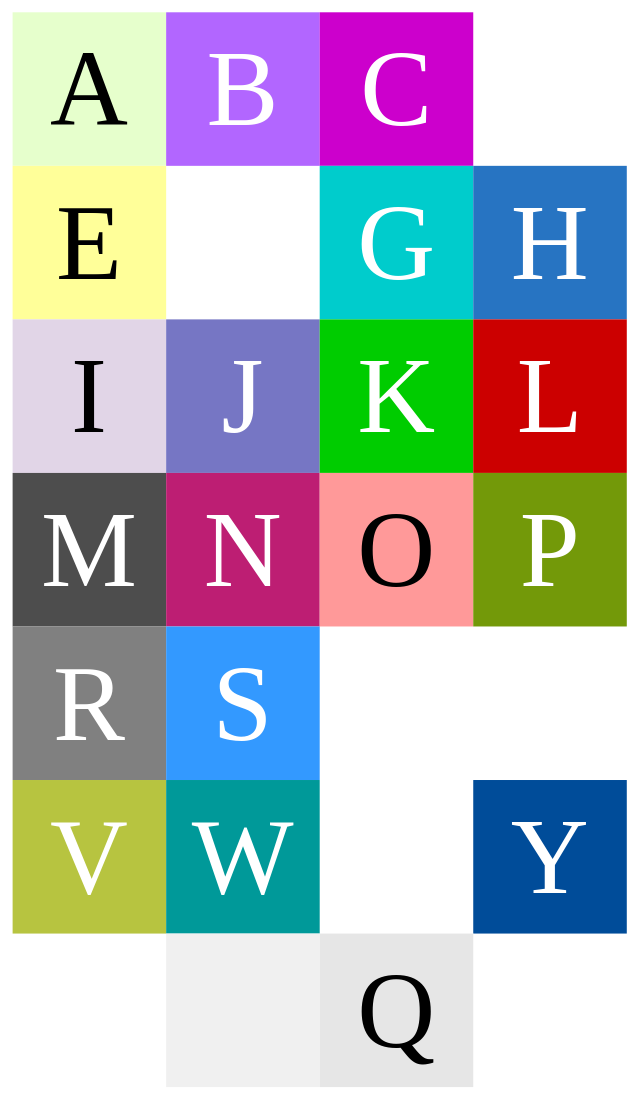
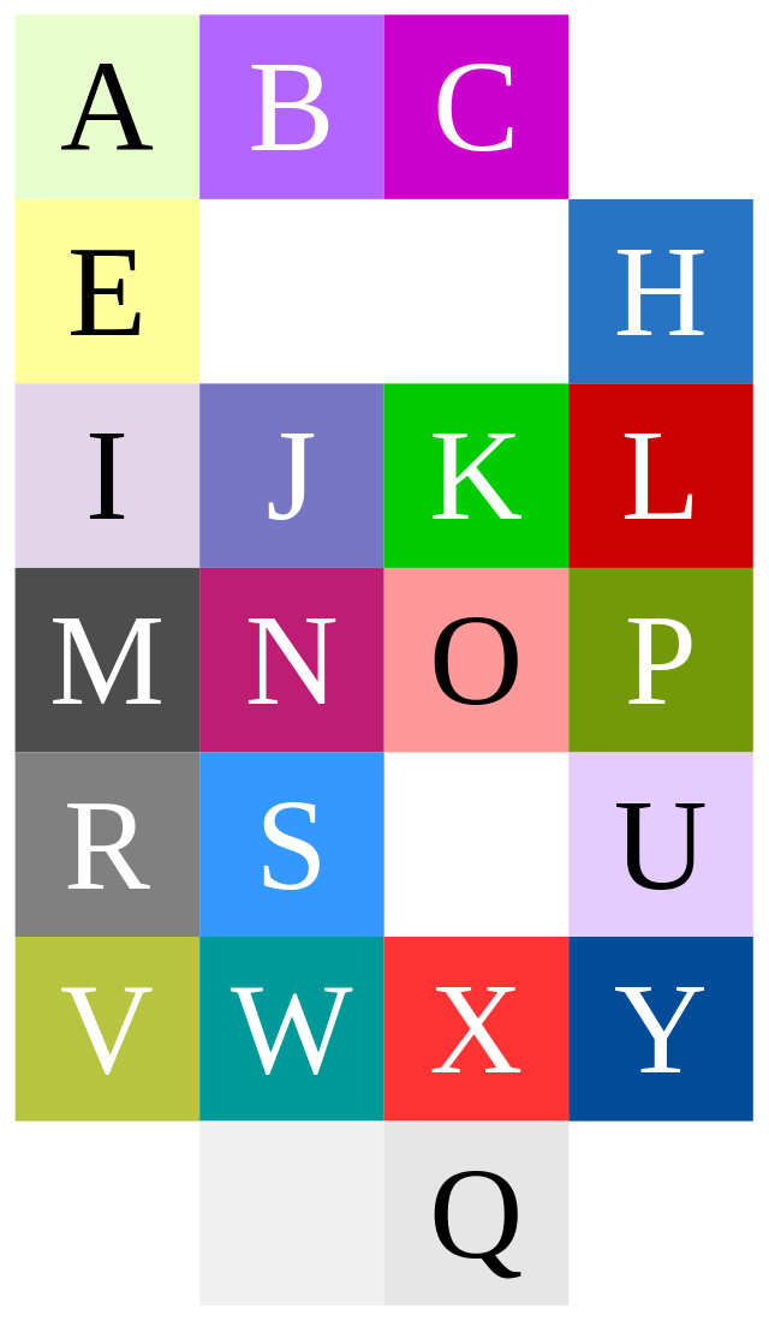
  <mxCell id="0" />
  <mxCell id="1" parent="0" />
  <mxCell id="2" value="&lt;font style=&quot;font-size: 180px;&quot;&gt;A&lt;/font&gt;" style="whiteSpace=wrap;html=1;aspect=fixed;hachureGap=4;fontFamily=Verdana;fontSize=180;strokeColor=none;fillColor=#E6FFCC;fontStyle=0;labelBorderColor=none;labelBackgroundColor=none;fontColor=#000000;" parent="1" vertex="1"><mxGeometry x="20" y="20" width="256" height="256" as="geometry" /></mxCell>
  <mxCell id="3" value="&lt;span style=&quot;font-size: 180px;&quot;&gt;&lt;font style=&quot;font-size: 180px;&quot;&gt;B&lt;/font&gt;&lt;/span&gt;" style="whiteSpace=wrap;html=1;aspect=fixed;hachureGap=4;fontFamily=Verdana;fontSize=180;strokeColor=none;fillColor=#B266FF;fontStyle=0;labelBorderColor=none;labelBackgroundColor=none;fontColor=#FFFFFF;" parent="1" vertex="1"><mxGeometry x="276" y="20" width="256" height="256" as="geometry" /></mxCell>
  <mxCell id="4" value="&lt;span style=&quot;font-size: 180px;&quot;&gt;&lt;font style=&quot;font-size: 180px;&quot;&gt;C&lt;/font&gt;&lt;/span&gt;" style="whiteSpace=wrap;html=1;aspect=fixed;hachureGap=4;fontFamily=Verdana;fontSize=180;strokeColor=none;fillColor=#CC00CC;fontStyle=0;labelBorderColor=none;labelBackgroundColor=none;fontColor=#FFFFFF;" parent="1" vertex="1"><mxGeometry x="532" y="20" width="256" height="256" as="geometry" /></mxCell>
  <mxCell id="5" value="&lt;span style=&quot;font-size: 180px;&quot;&gt;&lt;font style=&quot;font-size: 180px;&quot;&gt;E&lt;/font&gt;&lt;/span&gt;" style="whiteSpace=wrap;html=1;aspect=fixed;hachureGap=4;fontFamily=Verdana;fontSize=180;strokeColor=none;fillColor=#FFFF99;fontStyle=0;labelBorderColor=none;labelBackgroundColor=none;fontColor=#000000;" parent="1" vertex="1"><mxGeometry x="20" y="276" width="256" height="256" as="geometry" /></mxCell>
- <mxCell id="6" value="&lt;span style=&quot;font-size: 180px;&quot;&gt;&lt;font style=&quot;font-size: 180px;&quot;&gt;G&lt;/font&gt;&lt;/span&gt;" style="whiteSpace=wrap;html=1;aspect=fixed;hachureGap=4;fontFamily=Verdana;fontSize=180;strokeColor=none;fillColor=#00CCCC;fontStyle=0;labelBorderColor=none;labelBackgroundColor=none;fontColor=#FFFFFF;" parent="1" vertex="1"><mxGeometry x="532" y="276" width="256" height="256" as="geometry" /></mxCell>
  <mxCell id="7" value="&lt;span style=&quot;font-size: 180px;&quot;&gt;&lt;font style=&quot;font-size: 180px;&quot;&gt;H&lt;/font&gt;&lt;/span&gt;" style="whiteSpace=wrap;html=1;aspect=fixed;hachureGap=4;fontFamily=Verdana;fontSize=180;strokeColor=none;fillColor=#2774c2;fontStyle=0;labelBorderColor=none;labelBackgroundColor=none;fontColor=#FFFFFF;" parent="1" vertex="1"><mxGeometry x="788" y="276" width="256" height="256" as="geometry" /></mxCell>
  <mxCell id="8" value="&lt;span style=&quot;font-size: 180px;&quot;&gt;&lt;font style=&quot;font-size: 180px;&quot;&gt;I&lt;/font&gt;&lt;/span&gt;" style="whiteSpace=wrap;html=1;aspect=fixed;hachureGap=4;fontFamily=Verdana;fontSize=180;strokeColor=none;fillColor=#e1d5e7;fontStyle=0;labelBorderColor=none;labelBackgroundColor=none;fontColor=#000000;" parent="1" vertex="1"><mxGeometry x="20" y="532" width="256" height="256" as="geometry" /></mxCell>
  <mxCell id="9" value="&lt;span style=&quot;font-size: 180px;&quot;&gt;&lt;font style=&quot;font-size: 180px;&quot;&gt;J&lt;/font&gt;&lt;/span&gt;" style="whiteSpace=wrap;html=1;aspect=fixed;hachureGap=4;fontFamily=Verdana;fontSize=180;strokeColor=none;fillColor=#7676C4;fontStyle=0;labelBorderColor=none;labelBackgroundColor=none;fontColor=#FFFFFF;" parent="1" vertex="1"><mxGeometry x="276" y="532" width="256" height="256" as="geometry" /></mxCell>
  <mxCell id="10" value="&lt;span style=&quot;font-size: 180px;&quot;&gt;&lt;font style=&quot;font-size: 180px;&quot;&gt;K&lt;/font&gt;&lt;/span&gt;" style="whiteSpace=wrap;html=1;aspect=fixed;hachureGap=4;fontFamily=Verdana;fontSize=180;strokeColor=none;fillColor=#00CC00;fontStyle=0;labelBorderColor=none;labelBackgroundColor=none;fontColor=#FFFFFF;" parent="1" vertex="1"><mxGeometry x="532" y="532" width="256" height="256" as="geometry" /></mxCell>
  <mxCell id="11" value="&lt;span style=&quot;font-size: 180px;&quot;&gt;&lt;font style=&quot;font-size: 180px;&quot;&gt;L&lt;/font&gt;&lt;/span&gt;" style="whiteSpace=wrap;html=1;aspect=fixed;hachureGap=4;fontFamily=Verdana;fontSize=180;strokeColor=none;fillColor=#CC0000;fontStyle=0;labelBorderColor=none;labelBackgroundColor=none;fontColor=#FFFFFF;" parent="1" vertex="1"><mxGeometry x="788" y="532" width="256" height="256" as="geometry" /></mxCell>
  <mxCell id="12" value="&lt;span style=&quot;font-size: 180px;&quot;&gt;&lt;font style=&quot;font-size: 180px;&quot;&gt;M&lt;/font&gt;&lt;/span&gt;" style="whiteSpace=wrap;html=1;aspect=fixed;hachureGap=4;fontFamily=Verdana;fontSize=180;strokeColor=none;fillColor=#4D4D4D;fontStyle=0;labelBorderColor=none;labelBackgroundColor=none;fontColor=#FFFFFF;" parent="1" vertex="1"><mxGeometry x="20" y="788" width="256" height="256" as="geometry" /></mxCell>
  <mxCell id="13" value="&lt;span style=&quot;font-size: 180px;&quot;&gt;&lt;font style=&quot;font-size: 180px;&quot;&gt;N&lt;/font&gt;&lt;/span&gt;" style="whiteSpace=wrap;html=1;aspect=fixed;hachureGap=4;fontFamily=Verdana;fontSize=180;strokeColor=none;fillColor=#BD1E73;fontStyle=0;labelBorderColor=none;labelBackgroundColor=none;fontColor=#FFFFFF;" parent="1" vertex="1"><mxGeometry x="276" y="788" width="256" height="256" as="geometry" /></mxCell>
  <mxCell id="14" value="&lt;span style=&quot;font-size: 180px;&quot;&gt;&lt;font style=&quot;font-size: 180px;&quot;&gt;O&lt;/font&gt;&lt;/span&gt;" style="whiteSpace=wrap;html=1;aspect=fixed;hachureGap=4;fontFamily=Verdana;fontSize=180;strokeColor=none;fillColor=#FF9999;fontStyle=0;labelBorderColor=none;labelBackgroundColor=none;fontColor=#000000;" parent="1" vertex="1"><mxGeometry x="532" y="788" width="256" height="256" as="geometry" /></mxCell>
  <mxCell id="15" value="&lt;span style=&quot;font-size: 180px;&quot;&gt;&lt;font style=&quot;font-size: 180px;&quot;&gt;P&lt;/font&gt;&lt;/span&gt;" style="whiteSpace=wrap;html=1;aspect=fixed;hachureGap=4;fontFamily=Verdana;fontSize=180;strokeColor=none;fillColor=#739909;fontStyle=0;labelBorderColor=none;labelBackgroundColor=none;fontColor=#FFFFFF;" parent="1" vertex="1"><mxGeometry x="788" y="788" width="256" height="256" as="geometry" /></mxCell>
  <mxCell id="16" value="&lt;span style=&quot;font-size: 180px;&quot;&gt;&lt;font style=&quot;font-size: 180px;&quot;&gt;R&lt;/font&gt;&lt;/span&gt;" style="whiteSpace=wrap;html=1;aspect=fixed;hachureGap=4;fontFamily=Verdana;fontSize=180;strokeColor=none;fillColor=#808080;fontStyle=0;labelBorderColor=none;labelBackgroundColor=none;fontColor=#FFFFFF;" parent="1" vertex="1"><mxGeometry x="20" y="1044" width="256" height="256" as="geometry" /></mxCell>
  <mxCell id="17" value="&lt;span style=&quot;font-size: 180px;&quot;&gt;&lt;font style=&quot;font-size: 180px;&quot;&gt;S&lt;/font&gt;&lt;/span&gt;" style="whiteSpace=wrap;html=1;aspect=fixed;hachureGap=4;fontFamily=Verdana;fontSize=180;strokeColor=none;fillColor=#3399FF;fontStyle=0;labelBorderColor=none;labelBackgroundColor=none;fontColor=#FFFFFF;" parent="1" vertex="1"><mxGeometry x="276" y="1044" width="256" height="256" as="geometry" /></mxCell>
+ <mxCell id="18" value="&lt;span style=&quot;font-size: 180px;&quot;&gt;&lt;font style=&quot;font-size: 180px;&quot;&gt;U&lt;/font&gt;&lt;/span&gt;" style="whiteSpace=wrap;html=1;aspect=fixed;hachureGap=4;fontFamily=Verdana;fontSize=180;strokeColor=none;fillColor=#E5CCFF;fontStyle=0;labelBorderColor=none;labelBackgroundColor=none;fontColor=#000000;" parent="1" vertex="1"><mxGeometry x="788" y="1044" width="256" height="256" as="geometry" /></mxCell>
  <mxCell id="19" value="&lt;span style=&quot;font-size: 180px;&quot;&gt;&lt;font style=&quot;font-size: 180px;&quot;&gt;V&lt;/font&gt;&lt;/span&gt;" style="whiteSpace=wrap;html=1;aspect=fixed;hachureGap=4;fontFamily=Verdana;fontSize=180;strokeColor=none;fillColor=#B7C440;fontStyle=0;labelBorderColor=none;labelBackgroundColor=none;fontColor=#FFFFFF;" parent="1" vertex="1"><mxGeometry x="20" y="1300" width="256" height="256" as="geometry" /></mxCell>
  <mxCell id="20" value="&lt;span style=&quot;font-size: 180px;&quot;&gt;&lt;font style=&quot;font-size: 180px;&quot;&gt;W&lt;/font&gt;&lt;/span&gt;" style="whiteSpace=wrap;html=1;aspect=fixed;hachureGap=4;fontFamily=Verdana;fontSize=180;strokeColor=none;fillColor=#009999;fontStyle=0;labelBorderColor=none;labelBackgroundColor=none;fontColor=#FFFFFF;" parent="1" vertex="1"><mxGeometry x="276" y="1300" width="256" height="256" as="geometry" /></mxCell>
+ <mxCell id="21" value="&lt;span style=&quot;font-size: 180px;&quot;&gt;&lt;font style=&quot;font-size: 180px;&quot;&gt;X&lt;/font&gt;&lt;/span&gt;" style="whiteSpace=wrap;html=1;aspect=fixed;hachureGap=4;fontFamily=Verdana;fontSize=180;strokeColor=none;fillColor=#FF3333;fontStyle=0;labelBorderColor=none;labelBackgroundColor=none;fontColor=#FFFFFF;" parent="1" vertex="1"><mxGeometry x="532" y="1300" width="256" height="256" as="geometry" /></mxCell>
  <mxCell id="22" value="&lt;span style=&quot;font-size: 180px;&quot;&gt;&lt;font style=&quot;font-size: 180px;&quot;&gt;Y&lt;/font&gt;&lt;/span&gt;" style="whiteSpace=wrap;html=1;aspect=fixed;hachureGap=4;fontFamily=Verdana;fontSize=180;strokeColor=none;fillColor=#004C99;fontStyle=0;labelBorderColor=none;labelBackgroundColor=none;fontColor=#FFFFFF;" parent="1" vertex="1"><mxGeometry x="788" y="1300" width="256" height="256" as="geometry" /></mxCell>
  <mxCell id="23" value="" style="whiteSpace=wrap;html=1;aspect=fixed;hachureGap=4;fontFamily=Verdana;fontSize=180;strokeColor=none;fillColor=#F0F0F0;fontStyle=0;labelBorderColor=none;labelBackgroundColor=none;fontColor=#FFFFFF;" parent="1" vertex="1"><mxGeometry x="276" y="1556" width="256" height="256" as="geometry" /></mxCell>
  <mxCell id="24" value="&lt;span style=&quot;font-size: 180px;&quot;&gt;&lt;font color=&quot;#000000&quot; style=&quot;font-size: 180px;&quot;&gt;Q&lt;/font&gt;&lt;/span&gt;" style="whiteSpace=wrap;html=1;aspect=fixed;hachureGap=4;fontFamily=Verdana;fontSize=180;strokeColor=none;fillColor=#E6E6E6;fontStyle=0;labelBorderColor=none;labelBackgroundColor=none;fontColor=#FFFFFF;" parent="1" vertex="1"><mxGeometry x="532" y="1556" width="256" height="256" as="geometry" /></mxCell>
